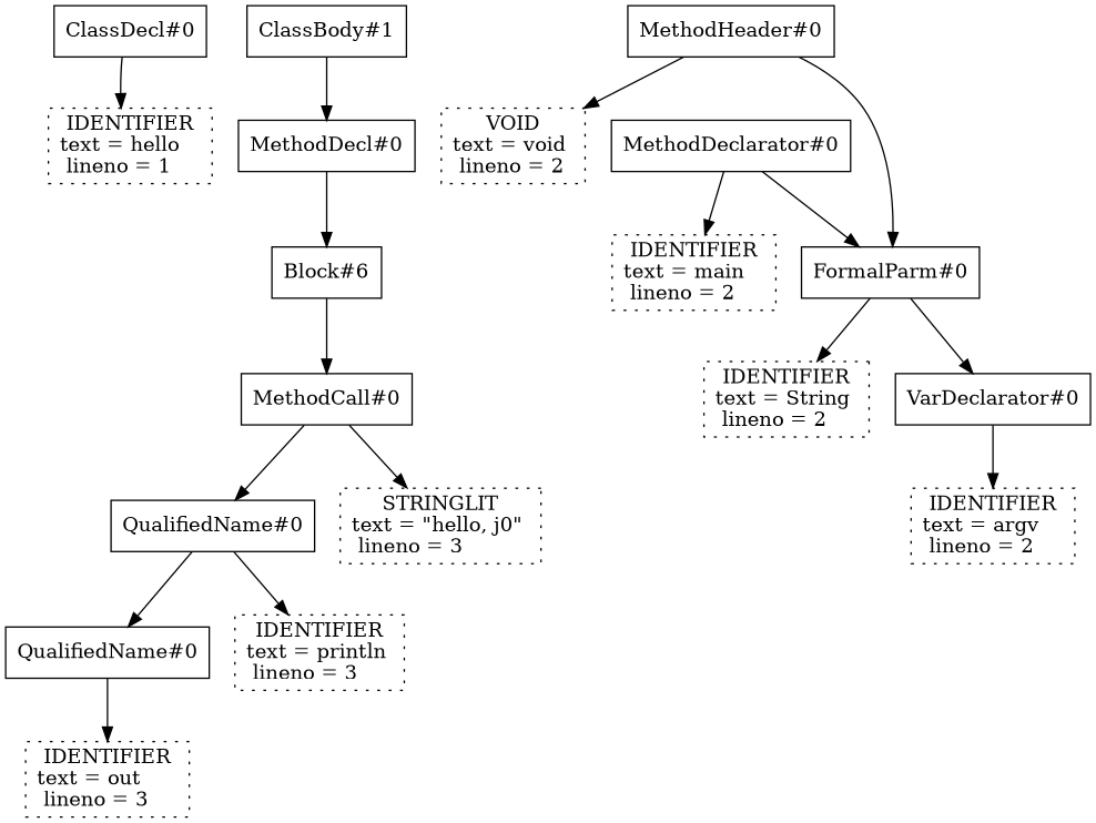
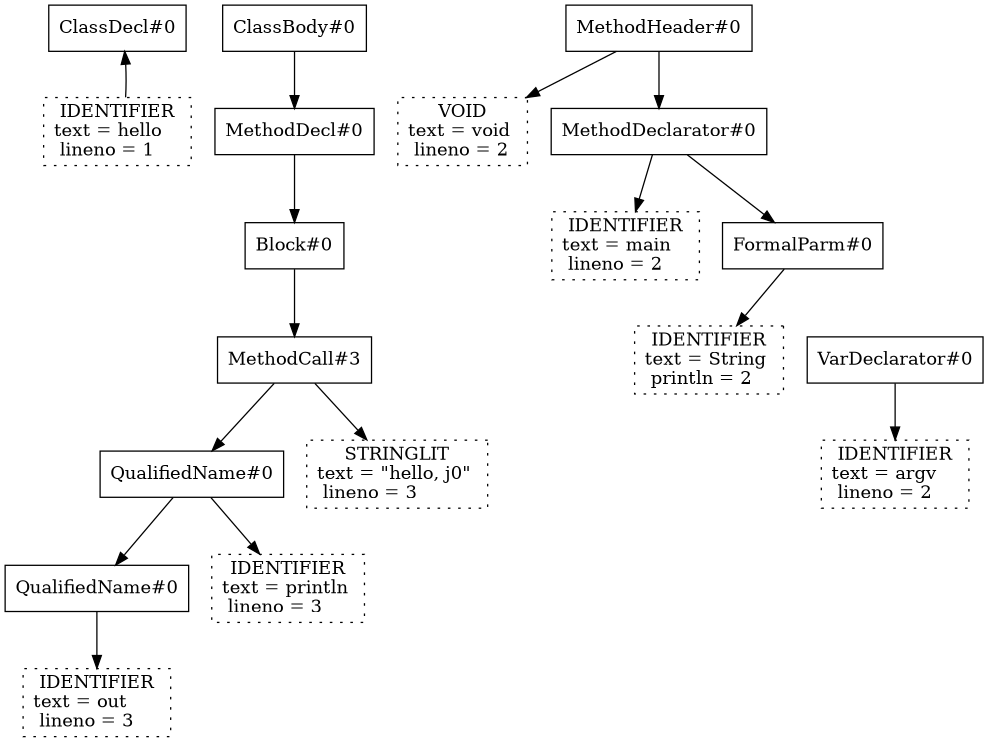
  digraph {
    node [shape=box]
    n1 [label="ClassDecl#0"]
    n2 [label=" IDENTIFIER \ntext = hello \l lineno = 1 \l" style=dotted]
-   n3 [label="ClassBody#1"]
+   n3 [label="ClassBody#0"]
    n4 [label="MethodDecl#0"]
-   n5 [label="Block#6"]
+   n5 [label="Block#0"]
    n6 [label="MethodHeader#0"]
    n7 [label=" VOID \ntext = void \l lineno = 2 \l" style=dotted]
    n8 [label="MethodDeclarator#0"]
-   n9 [label="MethodCall#0"]
+   n9 [label="MethodCall#3"]
    n10 [label=" IDENTIFIER \ntext = main \l lineno = 2 \l" style=dotted]
    n11 [label="FormalParm#0"]
-   n12 [label=" IDENTIFIER \ntext = String \l lineno = 2 \l" style=dotted]
+   n12 [label=" IDENTIFIER \ntext = String \l println = 2 \l" style=dotted]
    n13 [label="VarDeclarator#0"]
    n14 [label=" IDENTIFIER \ntext = argv \l lineno = 2 \l" style=dotted]
    n15 [label="QualifiedName#0"]
    n16 [label=" STRINGLIT \ntext = \"hello, j0\" \l lineno = 3 \l" style=dotted]
    n17 [label="QualifiedName#0"]
    n18 [label=" IDENTIFIER \ntext = println \l lineno = 3 \l" style=dotted]
    n19 [label=" IDENTIFIER \ntext = out \l lineno = 3 \l" style=dotted]
-   n1 -> n2
+   n2 -> n1
    n3 -> n4
    n4 -> n5
    n5 -> n9
    n6 -> n7
-   n6 -> n11
+   n6 -> n8
    n8 -> n10
    n8 -> n11
    n9 -> n15
    n9 -> n16
    n11 -> n12
-   n11 -> n13
    n13 -> n14
    n15 -> n17
    n15 -> n18
    n17 -> n19
  }
